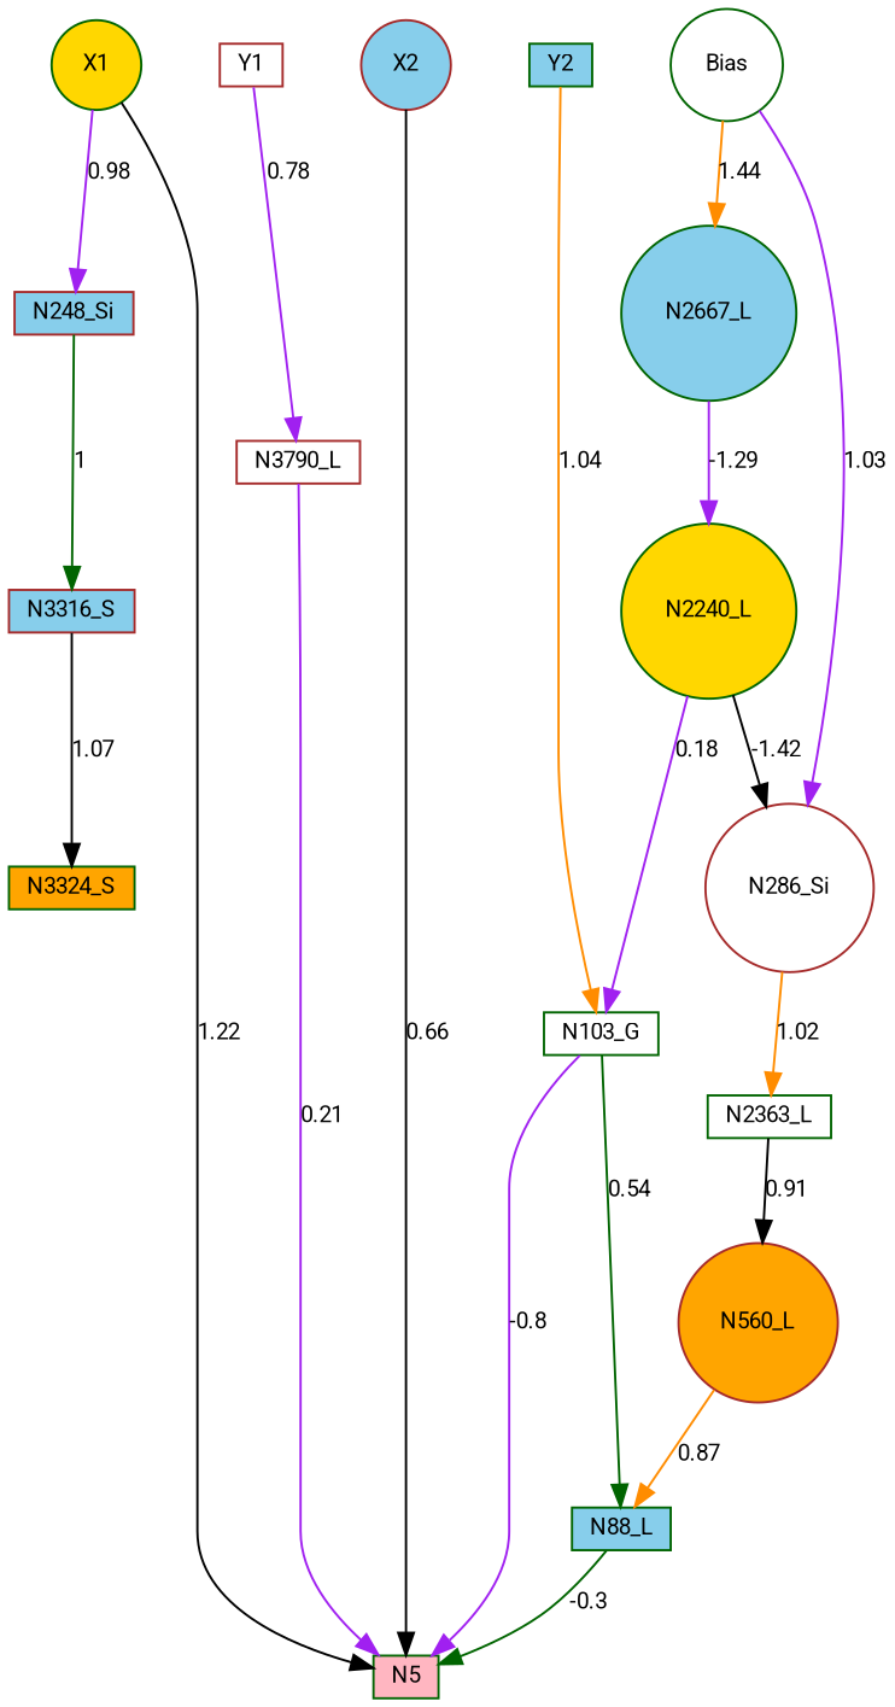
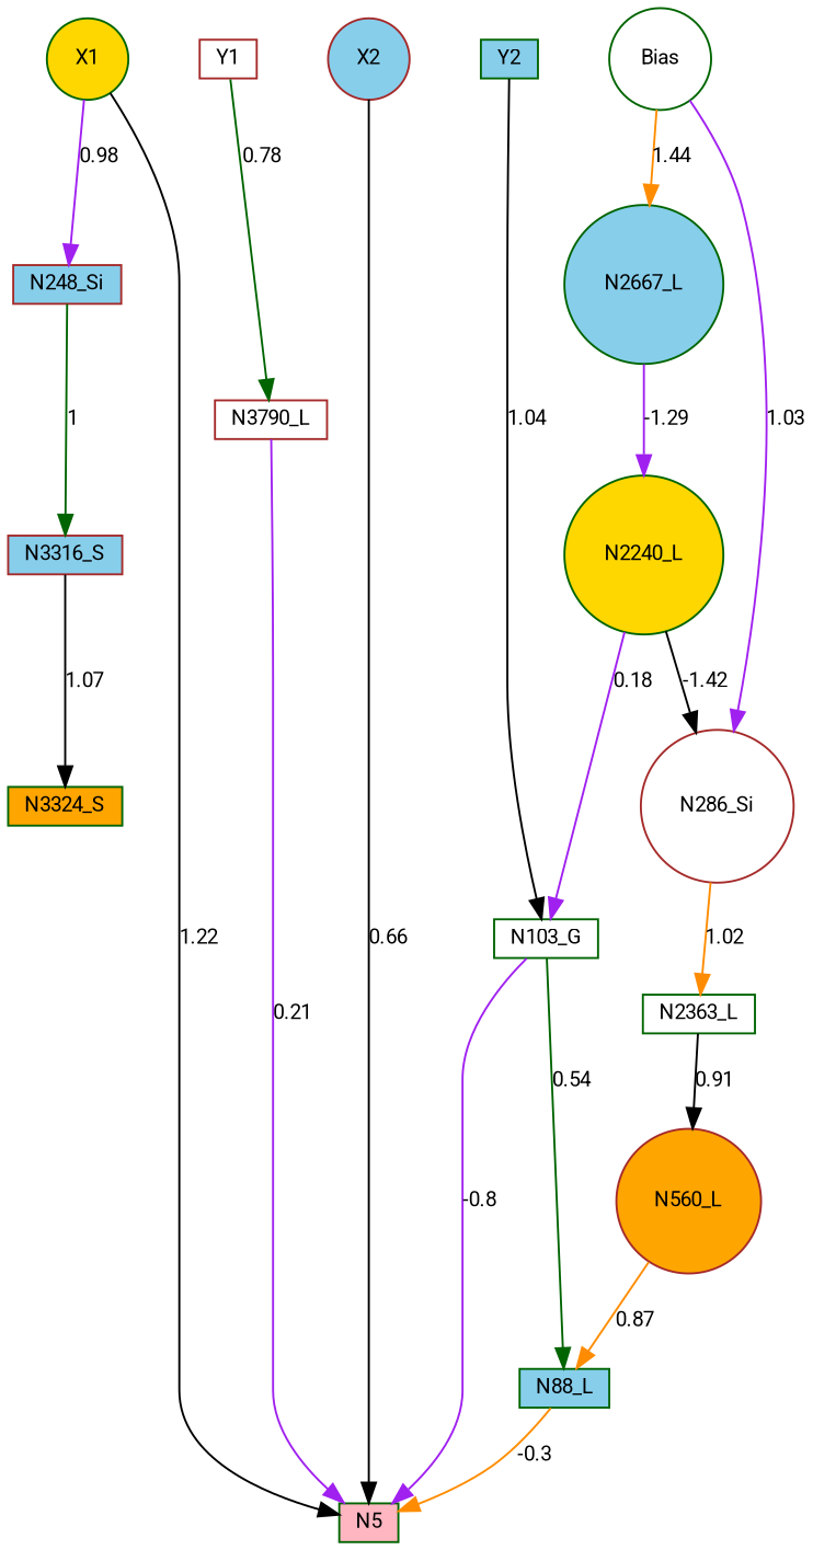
  digraph {
    fontname=Roboto
    node [color=darkgreen fillcolor=white fontname=Roboto fontsize=10 shape=box style=filled]
    edge [color=purple fontname=Roboto fontsize=10]
    N5 [fillcolor=lightpink height=0.1 width=0.1]
    n2 [height=0.1 label=Bias shape=circle width=0.1]
    n3 [fillcolor=gold height=0.1 label=X1 shape=circle width=0.1]
    n4 [color=brown height=0.1 label=Y1 width=0.1]
    n5 [color=brown fillcolor=skyblue height=0.1 label=X2 shape=circle width=0.1]
    n6 [fillcolor=skyblue height=0.1 label=Y2 width=0.1]
    n7 [color=brown height=0.1 label=N286_Si shape=circle width=0.1]
    n8 [fillcolor=skyblue height=0.1 label=N2667_L shape=circle width=0.1]
    n9 [color=brown fillcolor=skyblue height=0.1 label=N248_Si width=0.1]
    n10 [color=brown height=0.1 label=N3790_L width=0.1]
    n11 [height=0.1 label=N103_G width=0.1]
    n12 [height=0.1 label=N2363_L width=0.1]
    n13 [fillcolor=gold height=0.1 label=N2240_L shape=circle width=0.1]
    n14 [color=brown fillcolor=skyblue height=0.1 label=N3316_S width=0.1]
    n15 [fillcolor=skyblue height=0.1 label=N88_L width=0.1]
    n16 [fillcolor=orange height=0.1 label=N3324_S width=0.1]
    n17 [color=brown fillcolor=orange height=0.1 label=N560_L shape=circle width=0.1]
    subgraph sub_1 {
      rank=same
      N5
    }
    subgraph sub_2 {
      rank=same
      n2
      n3
      n4
      n5
      n6
    }
    n2 -> n7 [label=1.03]
    n2 -> n8 [color=darkorange label=1.44]
    n3 -> N5 [color=black label=1.22]
    n3 -> n4 [style=invis color="" fontsize=""]
    n3 -> n9 [label=0.98]
    n4 -> n5 [style=invis color="" fontsize=""]
-   n4 -> n10 [label=0.78]
+   n4 -> n10 [color=darkgreen label=0.78]
    n5 -> N5 [color=black label=0.66]
    n5 -> n6 [style=invis color="" fontsize=""]
    n6 -> n2 [style=invis color="" fontsize=""]
-   n6 -> n11 [color=darkorange label=1.04]
+   n6 -> n11 [color=black label=1.04]
    n7 -> n12 [color=darkorange label=1.02]
    n8 -> n13 [arrowType=inv label=-1.29]
    n9 -> n14 [color=darkgreen label=1]
    n10 -> N5 [label=0.21]
    n11 -> N5 [arrowType=inv label=-0.8]
    n11 -> n15 [color=darkgreen label=0.54]
    n12 -> n17 [color=black label=0.91]
    n13 -> n7 [arrowType=inv color=black label=-1.42]
    n13 -> n11 [label=0.18]
    n14 -> n16 [color=black label=1.07]
-   n15 -> N5 [arrowType=inv color=darkgreen label=-0.3]
+   n15 -> N5 [arrowType=inv color=darkorange label=-0.3]
    n17 -> n15 [color=darkorange label=0.87]
  }
